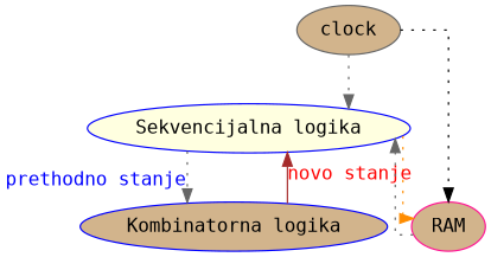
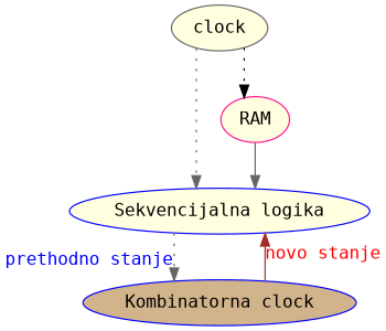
  digraph {
    fontname="DejaVu Sans Mono"
    splines=ortho
    node [color=blue fillcolor=lightyellow fontname="DejaVu Sans Mono" style=filled]
    edge [color=gray40 fontname="DejaVu Sans Mono" style=dotted]
    n1 [label="Sekvencijalna logika"]
-   n2 [fillcolor=tan label="Kombinatorna logika"]
-   n3 [color=deeppink fillcolor=tan label=RAM]
-   n4 [color=gray40 fillcolor=tan label=clock]
+   n2 [fillcolor=tan label="Kombinatorna clock"]
+   n3 [color=deeppink label=RAM]
+   n4 [color=gray40 label=clock]
    n1 -> n2 [fontcolor=blue xlabel="prethodno stanje"]
-   n1 -> n3 [color=darkorange]
    n2 -> n1 [color=brown fontcolor=red style=solid xlabel="novo stanje"]
-   n3 -> n1
+   n3 -> n1 [style=solid]
    n4 -> n1
    n4 -> n3 [color=black]
  }
